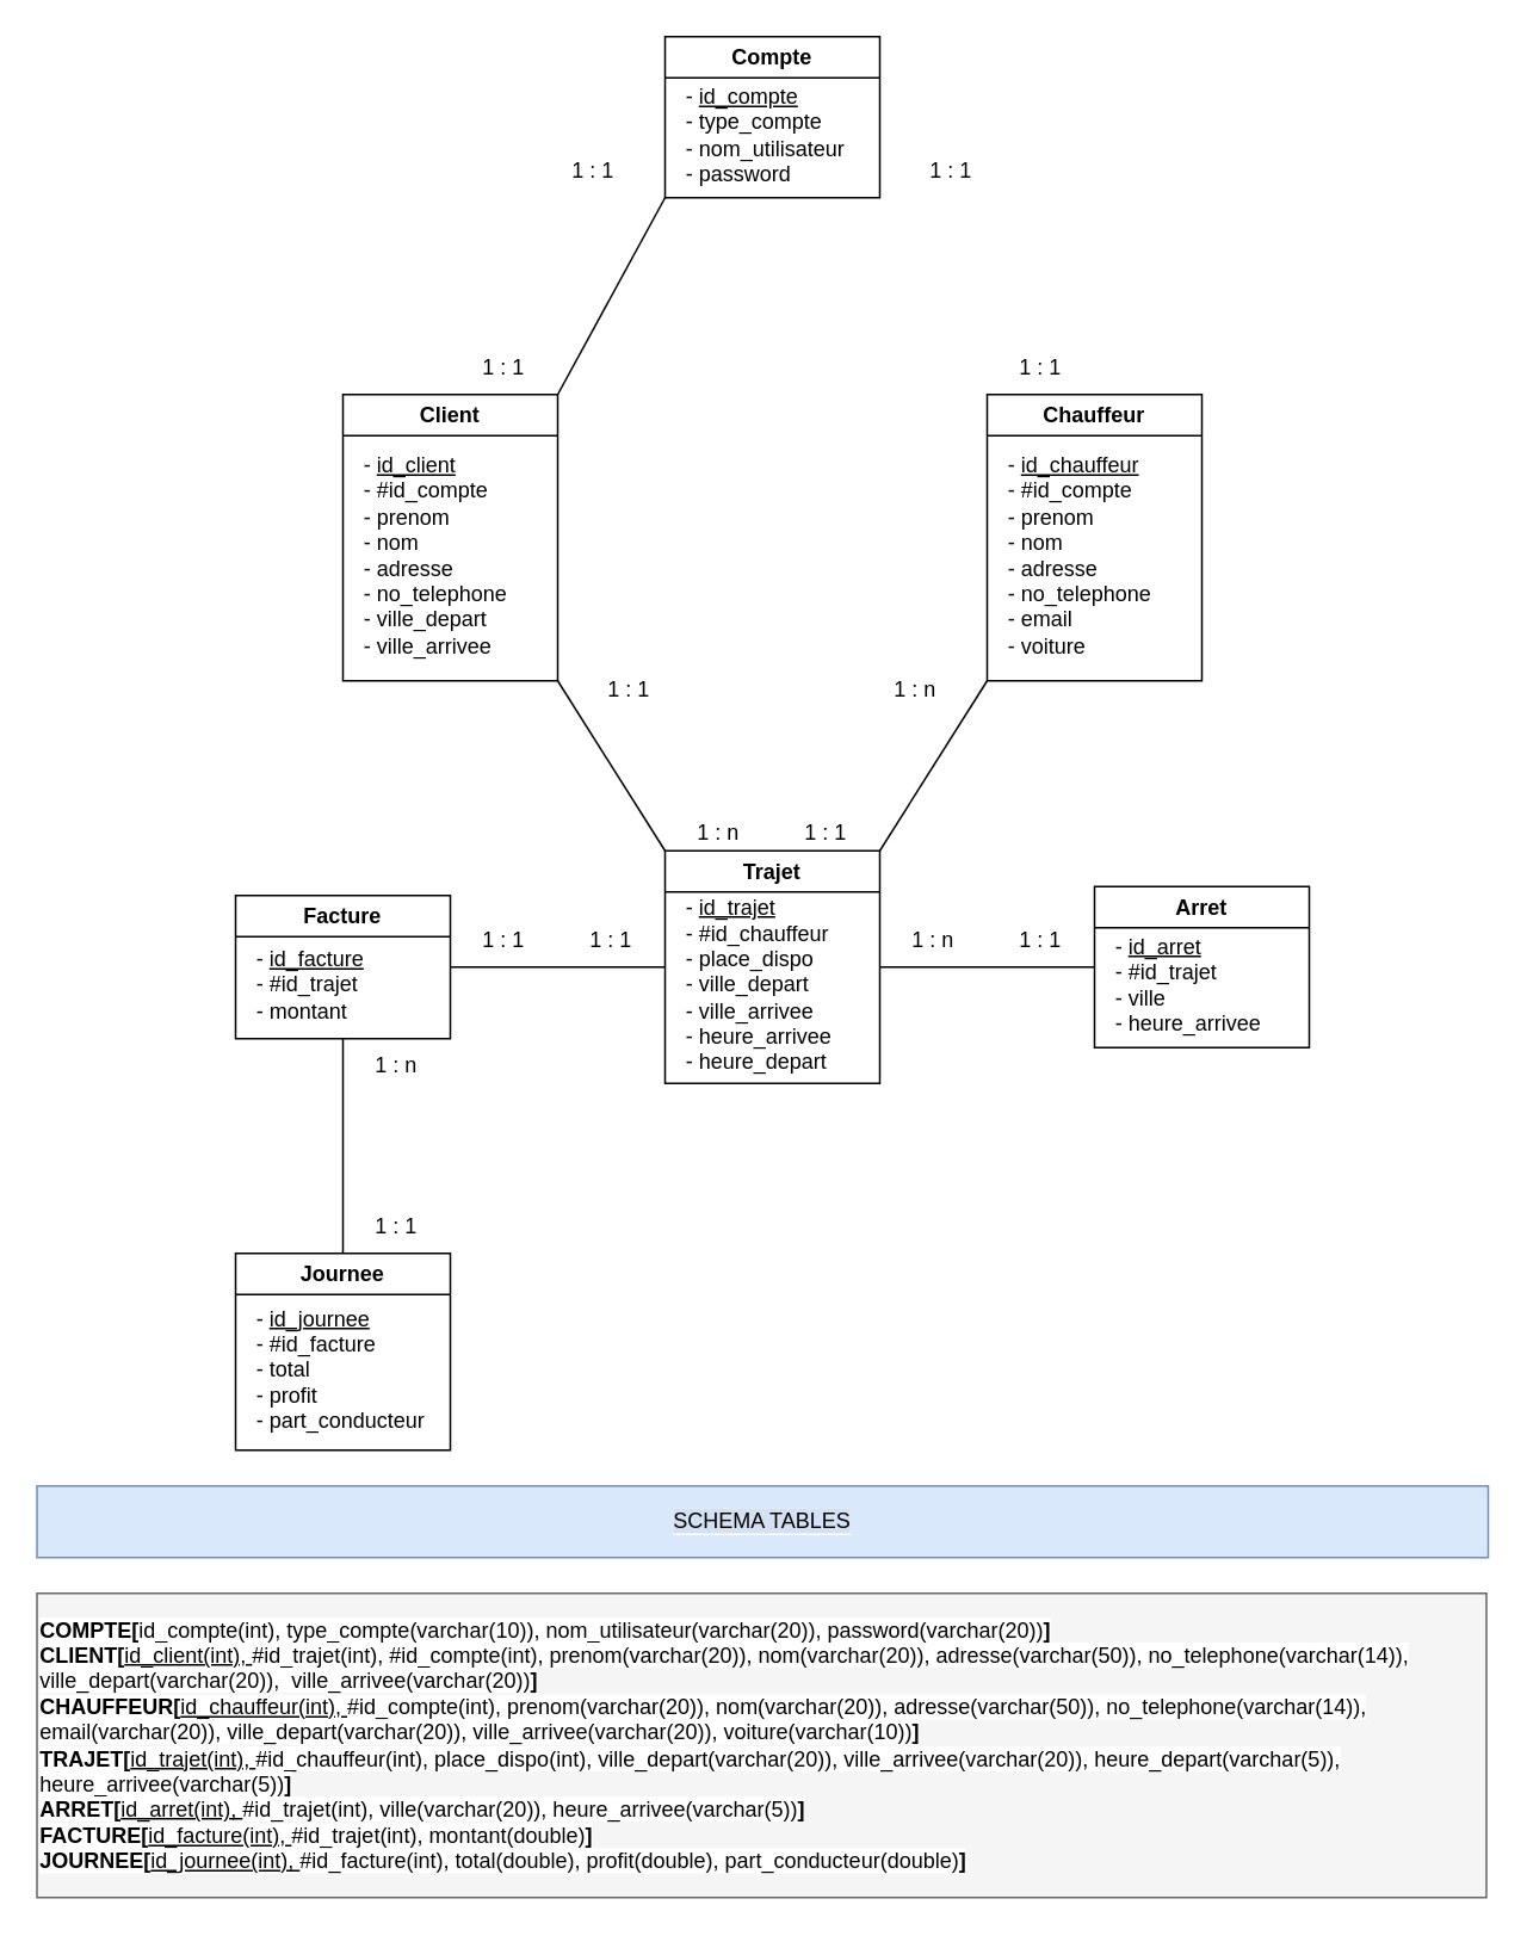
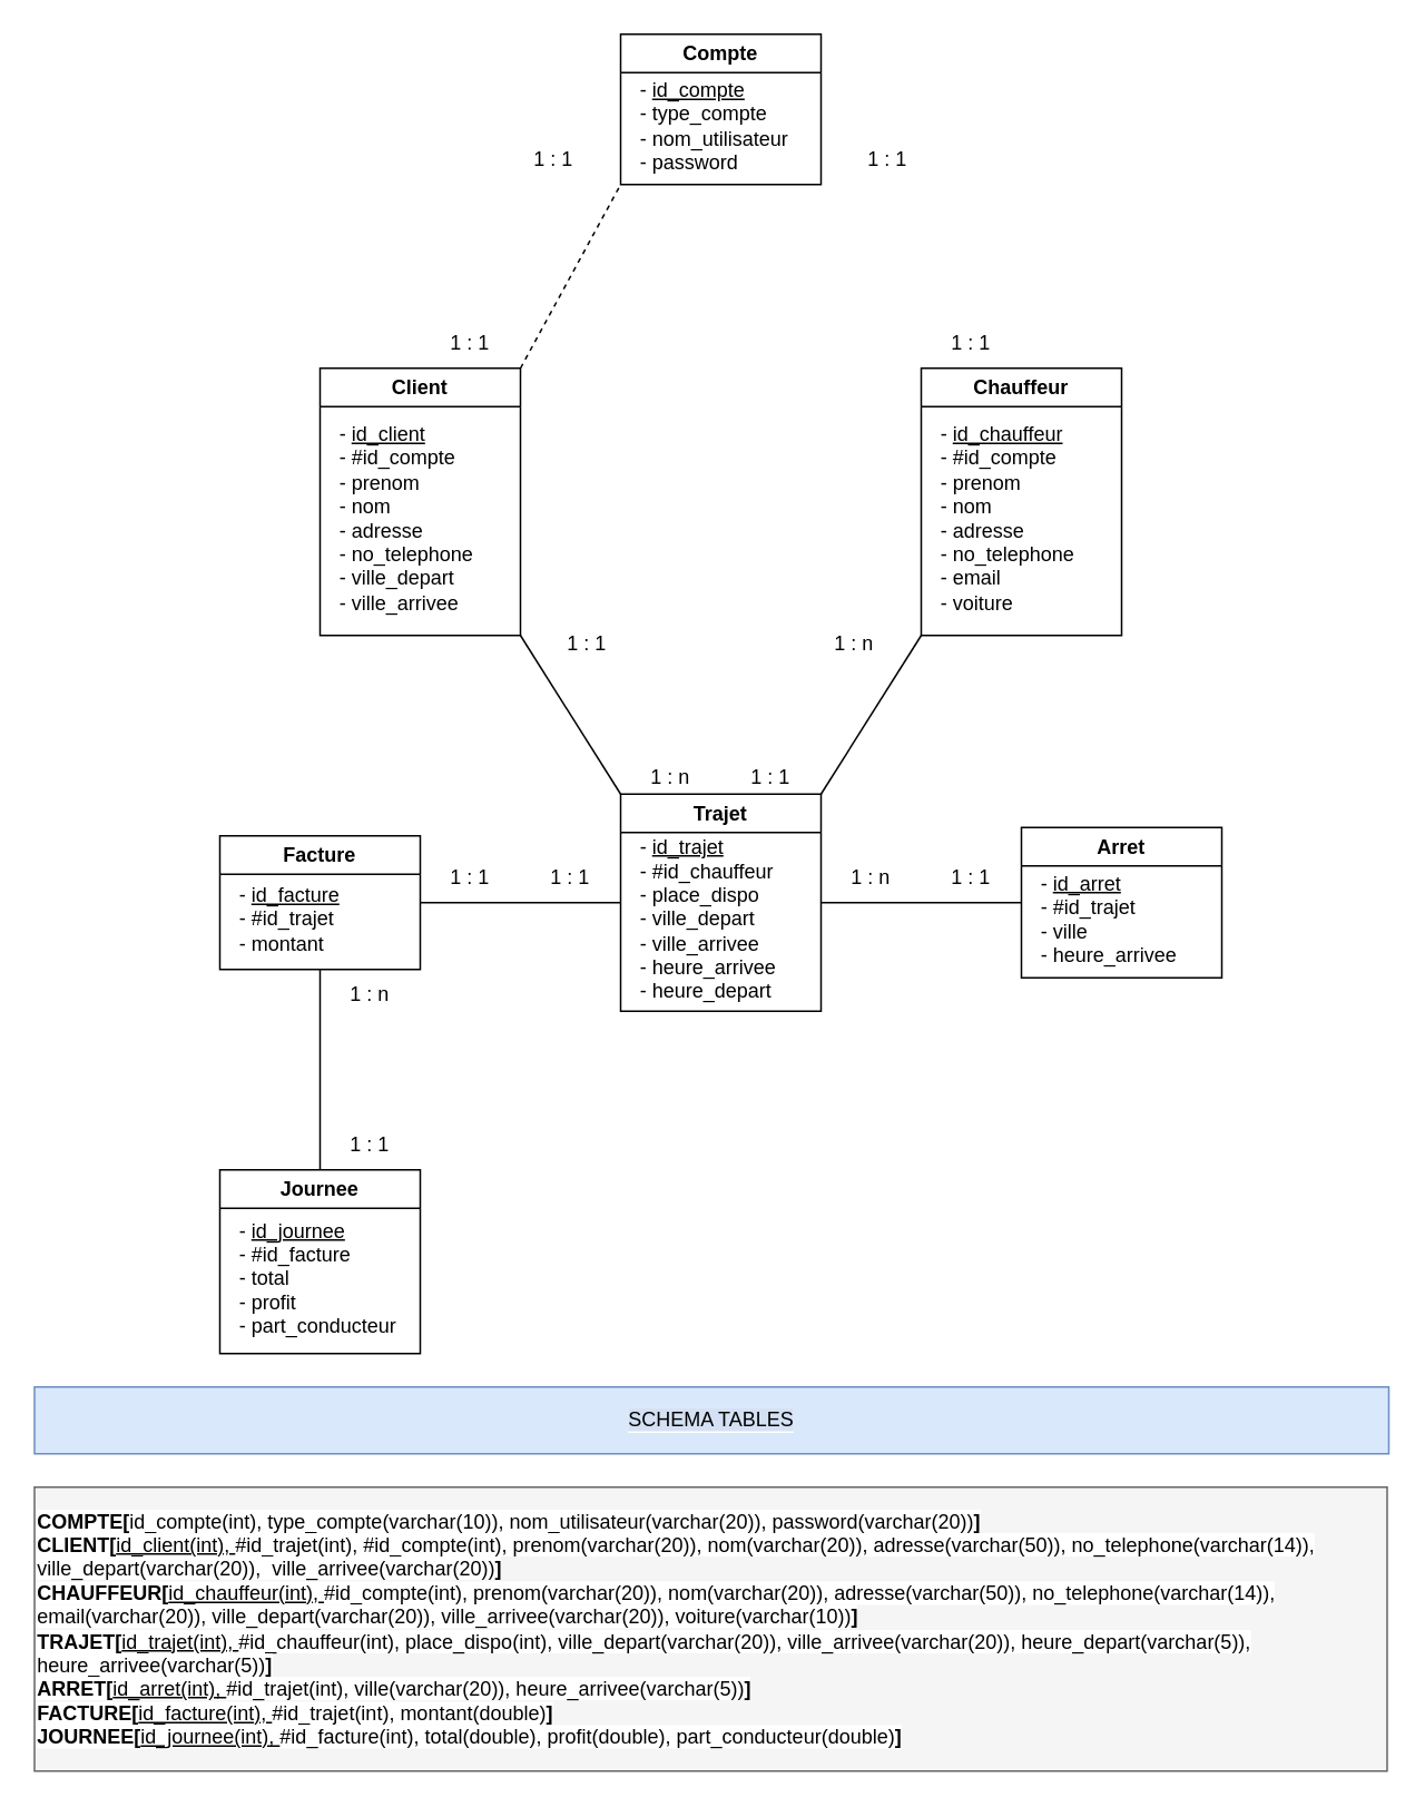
  <mxCell id="0" />
  <mxCell id="1" parent="0" />
  <mxCell id="2" value="Client" style="swimlane;whiteSpace=wrap;html=1;" vertex="1" parent="1"><mxGeometry x="191" y="220" width="120" height="160" as="geometry" /></mxCell>
  <mxCell id="3" value="- &lt;u&gt;id_client&lt;/u&gt;&lt;br&gt;- #id_compte&lt;br&gt;- prenom&lt;br&gt;- nom&lt;br&gt;- adresse&lt;br&gt;- no_telephone&lt;br&gt;- ville_depart&lt;br&gt;- ville_arrivee" style="text;html=1;strokeColor=none;fillColor=none;align=left;verticalAlign=middle;whiteSpace=wrap;rounded=0;" vertex="1" parent="2"><mxGeometry x="10" y="30" width="100" height="120" as="geometry" /></mxCell>
  <mxCell id="4" value="Chauffeur" style="swimlane;whiteSpace=wrap;html=1;" vertex="1" parent="1"><mxGeometry x="551" y="220" width="120" height="160" as="geometry" /></mxCell>
  <mxCell id="5" value="- &lt;u&gt;id_chauffeur&lt;br&gt;&lt;/u&gt;- #id_compte&lt;br&gt;- prenom&lt;br&gt;- nom&lt;br&gt;- adresse&lt;br&gt;- no_telephone&lt;br&gt;- email&lt;br&gt;- voiture" style="text;html=1;strokeColor=none;fillColor=none;align=left;verticalAlign=middle;whiteSpace=wrap;rounded=0;" vertex="1" parent="4"><mxGeometry x="10" y="30" width="100" height="120" as="geometry" /></mxCell>
  <mxCell id="6" value="Arret" style="swimlane;whiteSpace=wrap;html=1;startSize=23;" vertex="1" parent="1"><mxGeometry x="611" y="495" width="120" height="90" as="geometry" /></mxCell>
  <mxCell id="7" value="- &lt;u&gt;id_arret&lt;/u&gt;&lt;br&gt;- #id_trajet&lt;br&gt;- ville&lt;br&gt;- heure_arrivee" style="text;html=1;strokeColor=none;fillColor=none;align=left;verticalAlign=middle;whiteSpace=wrap;rounded=0;" vertex="1" parent="6"><mxGeometry x="10" y="30" width="100" height="50" as="geometry" /></mxCell>
  <mxCell id="8" value="Trajet" style="swimlane;whiteSpace=wrap;html=1;" vertex="1" parent="1"><mxGeometry x="371" y="475" width="120" height="130" as="geometry" /></mxCell>
  <mxCell id="9" value="- &lt;u&gt;id_trajet&lt;/u&gt;&lt;br&gt;- #id_chauffeur&lt;br&gt;- place_dispo&lt;br&gt;- ville_depart&lt;br&gt;- ville_arrivee&lt;br&gt;- heure_arrivee&lt;br&gt;- heure_depart" style="text;html=1;strokeColor=none;fillColor=none;align=left;verticalAlign=middle;whiteSpace=wrap;rounded=0;" vertex="1" parent="8"><mxGeometry x="10" y="30" width="100" height="90" as="geometry" /></mxCell>
  <mxCell id="10" value="Facture" style="swimlane;whiteSpace=wrap;html=1;" vertex="1" parent="1"><mxGeometry x="131" y="500" width="120" height="80" as="geometry" /></mxCell>
  <mxCell id="11" value="- &lt;u&gt;id_facture&lt;/u&gt;&lt;br&gt;- #id_trajet&lt;br&gt;- montant" style="text;html=1;strokeColor=none;fillColor=none;align=left;verticalAlign=middle;whiteSpace=wrap;rounded=0;" vertex="1" parent="10"><mxGeometry x="10" y="30" width="100" height="40" as="geometry" /></mxCell>
  <mxCell id="12" value="" style="endArrow=none;html=1;rounded=0;entryX=0;entryY=1;entryDx=0;entryDy=0;exitX=1;exitY=0;exitDx=0;exitDy=0;" edge="1" parent="1" source="8" target="4"><mxGeometry width="50" height="50" relative="1" as="geometry"><mxPoint x="435" y="370" as="sourcePoint" /><mxPoint x="485" y="320" as="targetPoint" /></mxGeometry></mxCell>
  <mxCell id="13" value="" style="endArrow=none;html=1;rounded=0;entryX=1;entryY=0.5;entryDx=0;entryDy=0;exitX=0;exitY=0.5;exitDx=0;exitDy=0;" edge="1" parent="1" source="8" target="10"><mxGeometry width="50" height="50" relative="1" as="geometry"><mxPoint x="435" y="450" as="sourcePoint" /><mxPoint x="485" y="400" as="targetPoint" /><Array as="points" /></mxGeometry></mxCell>
  <mxCell id="14" value="" style="endArrow=none;html=1;rounded=0;entryX=1;entryY=1;entryDx=0;entryDy=0;exitX=0;exitY=0;exitDx=0;exitDy=0;" edge="1" parent="1" source="8" target="2"><mxGeometry width="50" height="50" relative="1" as="geometry"><mxPoint x="425" y="330" as="sourcePoint" /><mxPoint x="475" y="280" as="targetPoint" /><Array as="points" /></mxGeometry></mxCell>
  <mxCell id="15" value="" style="endArrow=none;html=1;rounded=0;exitX=0;exitY=0.5;exitDx=0;exitDy=0;entryX=1;entryY=0.5;entryDx=0;entryDy=0;" edge="1" parent="1" source="6" target="8"><mxGeometry width="50" height="50" relative="1" as="geometry"><mxPoint x="611" y="660" as="sourcePoint" /><mxPoint x="431" y="660" as="targetPoint" /></mxGeometry></mxCell>
  <mxCell id="16" value="1 : n" style="text;html=1;strokeColor=none;fillColor=none;align=center;verticalAlign=middle;whiteSpace=wrap;rounded=0;" vertex="1" parent="1"><mxGeometry x="481" y="370" width="60" height="30" as="geometry" /></mxCell>
  <mxCell id="17" value="1 : 1" style="text;html=1;strokeColor=none;fillColor=none;align=center;verticalAlign=middle;whiteSpace=wrap;rounded=0;" vertex="1" parent="1"><mxGeometry x="431" y="450" width="60" height="30" as="geometry" /></mxCell>
  <mxCell id="18" value="1 : 1" style="text;html=1;strokeColor=none;fillColor=none;align=center;verticalAlign=middle;whiteSpace=wrap;rounded=0;" vertex="1" parent="1"><mxGeometry x="251" y="510" width="60" height="30" as="geometry" /></mxCell>
  <mxCell id="19" value="1 : 1" style="text;html=1;strokeColor=none;fillColor=none;align=center;verticalAlign=middle;whiteSpace=wrap;rounded=0;" vertex="1" parent="1"><mxGeometry x="311" y="510" width="60" height="30" as="geometry" /></mxCell>
  <mxCell id="20" value="1 : n" style="text;html=1;strokeColor=none;fillColor=none;align=center;verticalAlign=middle;whiteSpace=wrap;rounded=0;" vertex="1" parent="1"><mxGeometry x="491" y="510" width="60" height="30" as="geometry" /></mxCell>
  <mxCell id="21" value="1 : 1" style="text;html=1;strokeColor=none;fillColor=none;align=center;verticalAlign=middle;whiteSpace=wrap;rounded=0;" vertex="1" parent="1"><mxGeometry x="551" y="510" width="60" height="30" as="geometry" /></mxCell>
  <mxCell id="22" value="1 : 1" style="text;html=1;strokeColor=none;fillColor=none;align=center;verticalAlign=middle;whiteSpace=wrap;rounded=0;" vertex="1" parent="1"><mxGeometry x="321" y="370" width="60" height="30" as="geometry" /></mxCell>
  <mxCell id="23" value="1 : n" style="text;html=1;strokeColor=none;fillColor=none;align=center;verticalAlign=middle;whiteSpace=wrap;rounded=0;" vertex="1" parent="1"><mxGeometry x="371" y="450" width="60" height="30" as="geometry" /></mxCell>
  <mxCell id="24" value="Journee" style="swimlane;whiteSpace=wrap;html=1;startSize=23;" vertex="1" parent="1"><mxGeometry x="131" y="700" width="120" height="110" as="geometry" /></mxCell>
  <mxCell id="25" value="- &lt;u&gt;id_journee&lt;/u&gt;&lt;br&gt;- #id_facture&lt;br&gt;- total&lt;br&gt;- profit&lt;br&gt;- part_conducteur" style="text;html=1;strokeColor=none;fillColor=none;align=left;verticalAlign=middle;whiteSpace=wrap;rounded=0;" vertex="1" parent="24"><mxGeometry x="10" y="30" width="100" height="70" as="geometry" /></mxCell>
  <mxCell id="26" value="" style="endArrow=none;html=1;rounded=0;entryX=0.5;entryY=1;entryDx=0;entryDy=0;exitX=0.5;exitY=0;exitDx=0;exitDy=0;" edge="1" parent="1" source="24" target="10"><mxGeometry width="50" height="50" relative="1" as="geometry"><mxPoint x="421" y="520" as="sourcePoint" /><mxPoint x="471" y="470" as="targetPoint" /></mxGeometry></mxCell>
  <mxCell id="27" value="1 : n" style="text;html=1;strokeColor=none;fillColor=none;align=center;verticalAlign=middle;whiteSpace=wrap;rounded=0;" vertex="1" parent="1"><mxGeometry x="191" y="580" width="60" height="30" as="geometry" /></mxCell>
  <mxCell id="28" value="1 : 1" style="text;html=1;strokeColor=none;fillColor=none;align=center;verticalAlign=middle;whiteSpace=wrap;rounded=0;" vertex="1" parent="1"><mxGeometry x="191" y="670" width="60" height="30" as="geometry" /></mxCell>
  <mxCell id="29" value="Compte" style="swimlane;whiteSpace=wrap;html=1;" vertex="1" parent="1"><mxGeometry x="371" y="20" width="120" height="90" as="geometry" /></mxCell>
  <mxCell id="30" value="- &lt;u&gt;id_compte&lt;/u&gt;&lt;br&gt;- type_compte&lt;br&gt;- nom_utilisateur&lt;br&gt;- password" style="text;html=1;strokeColor=none;fillColor=none;align=left;verticalAlign=middle;whiteSpace=wrap;rounded=0;" vertex="1" parent="29"><mxGeometry x="10" y="30" width="100" height="50" as="geometry" /></mxCell>
- <mxCell id="31" value="" style="endArrow=none;html=1;rounded=0;entryX=0;entryY=1;entryDx=0;entryDy=0;exitX=1;exitY=0;exitDx=0;exitDy=0;" edge="1" parent="1" source="2" target="29"><mxGeometry width="50" height="50" relative="1" as="geometry"><mxPoint x="421" y="430" as="sourcePoint" /><mxPoint x="471" y="380" as="targetPoint" /></mxGeometry></mxCell>
+ <mxCell id="31" value="" style="endArrow=none;html=1;rounded=0;entryX=0;entryY=1;entryDx=0;entryDy=0;exitX=1;exitY=0;exitDx=0;exitDy=0;dashed=1;" edge="1" parent="1" source="2" target="29"><mxGeometry width="50" height="50" relative="1" as="geometry"><mxPoint x="421" y="430" as="sourcePoint" /><mxPoint x="471" y="380" as="targetPoint" /></mxGeometry></mxCell>
  <mxCell id="32" value="1 : 1" style="text;html=1;strokeColor=none;fillColor=none;align=center;verticalAlign=middle;whiteSpace=wrap;rounded=0;" vertex="1" parent="1"><mxGeometry x="501" y="80" width="60" height="30" as="geometry" /></mxCell>
  <mxCell id="33" value="1 : 1" style="text;html=1;strokeColor=none;fillColor=none;align=center;verticalAlign=middle;whiteSpace=wrap;rounded=0;" vertex="1" parent="1"><mxGeometry x="551" y="190" width="60" height="30" as="geometry" /></mxCell>
  <mxCell id="34" value="1 : 1" style="text;html=1;strokeColor=none;fillColor=none;align=center;verticalAlign=middle;whiteSpace=wrap;rounded=0;" vertex="1" parent="1"><mxGeometry x="301" y="80" width="60" height="30" as="geometry" /></mxCell>
  <mxCell id="35" value="1 : 1" style="text;html=1;strokeColor=none;fillColor=none;align=center;verticalAlign=middle;whiteSpace=wrap;rounded=0;" vertex="1" parent="1"><mxGeometry x="251" y="190" width="60" height="30" as="geometry" /></mxCell>
  <mxCell id="36" value="&lt;span style=&quot;background-color: rgb(255, 255, 255);&quot;&gt;&lt;b style=&quot;&quot;&gt;COMPTE[&lt;/b&gt;id_compte(int), type_compte(varchar(10)), nom_utilisateur(varchar(20)), password(varchar(20))&lt;b style=&quot;&quot;&gt;]&lt;/b&gt;&lt;br&gt;&lt;b style=&quot;&quot;&gt;CLIENT[&lt;/b&gt;&lt;u style=&quot;&quot;&gt;id_client(int),&amp;nbsp;&lt;/u&gt;#id_trajet(int), #id_compte(int), prenom(varchar(20)), nom(varchar(20)), adresse(varchar(50)), no_telephone(varchar(14)), ville_depart(varchar(20)),&amp;nbsp;&amp;nbsp;ville_arrivee(varchar(20))&lt;b style=&quot;&quot;&gt;]&lt;/b&gt;&lt;br&gt;&lt;b style=&quot;&quot;&gt;CHAUFFEUR[&lt;/b&gt;&lt;u style=&quot;&quot;&gt;id_chauffeur(int),&amp;nbsp;&lt;/u&gt;#id_compte(int), prenom(varchar(20)), nom(varchar(20)), adresse(varchar(50)), no_telephone(varchar(14)), email(varchar(20)), ville_depart(varchar(20)), ville_arrivee(varchar(20)), voiture(varchar(10))&lt;b style=&quot;&quot;&gt;]&lt;br&gt;TRAJET[&lt;/b&gt;&lt;u style=&quot;&quot;&gt;id_trajet(int),&amp;nbsp;&lt;/u&gt;#id_chauffeur(int), place_dispo(int), ville_depart(varchar(20)), ville_arrivee(varchar(20)), heure_depart(varchar(5)), heure_arrivee(varchar(5))&lt;b style=&quot;&quot;&gt;]&lt;br&gt;ARRET[&lt;/b&gt;&lt;u style=&quot;&quot;&gt;id_arret(int),&amp;nbsp;&lt;/u&gt;#id_trajet(int), ville(varchar(20)), heure_arrivee(varchar(5))&lt;b style=&quot;&quot;&gt;]&lt;br&gt;FACTURE[&lt;/b&gt;&lt;u style=&quot;&quot;&gt;id_facture(int),&amp;nbsp;&lt;/u&gt;#id_trajet(int), montant(double)&lt;b style=&quot;&quot;&gt;]&lt;br&gt;JOURNEE[&lt;/b&gt;&lt;u style=&quot;&quot;&gt;id_journee(int),&amp;nbsp;&lt;/u&gt;#id_facture(int), total(double), profit(double), part_conducteur(double)&lt;b style=&quot;&quot;&gt;]&lt;/b&gt;&lt;/span&gt;" style="text;html=1;strokeColor=#666666;fillColor=#f5f5f5;align=left;verticalAlign=middle;whiteSpace=wrap;rounded=0;fontColor=#000000;" vertex="1" parent="1"><mxGeometry x="20" y="890" width="810" height="170" as="geometry" /></mxCell>
  <mxCell id="37" value="&lt;span style=&quot;background-color: rgb(212, 225, 245);&quot;&gt;SCHEMA TABLES&lt;/span&gt;" style="text;html=1;strokeColor=#6c8ebf;fillColor=#dae8fc;align=center;verticalAlign=middle;whiteSpace=wrap;rounded=0;labelBackgroundColor=#FFFFFF;" vertex="1" parent="1"><mxGeometry x="20" y="830" width="811" height="40" as="geometry" /></mxCell>
